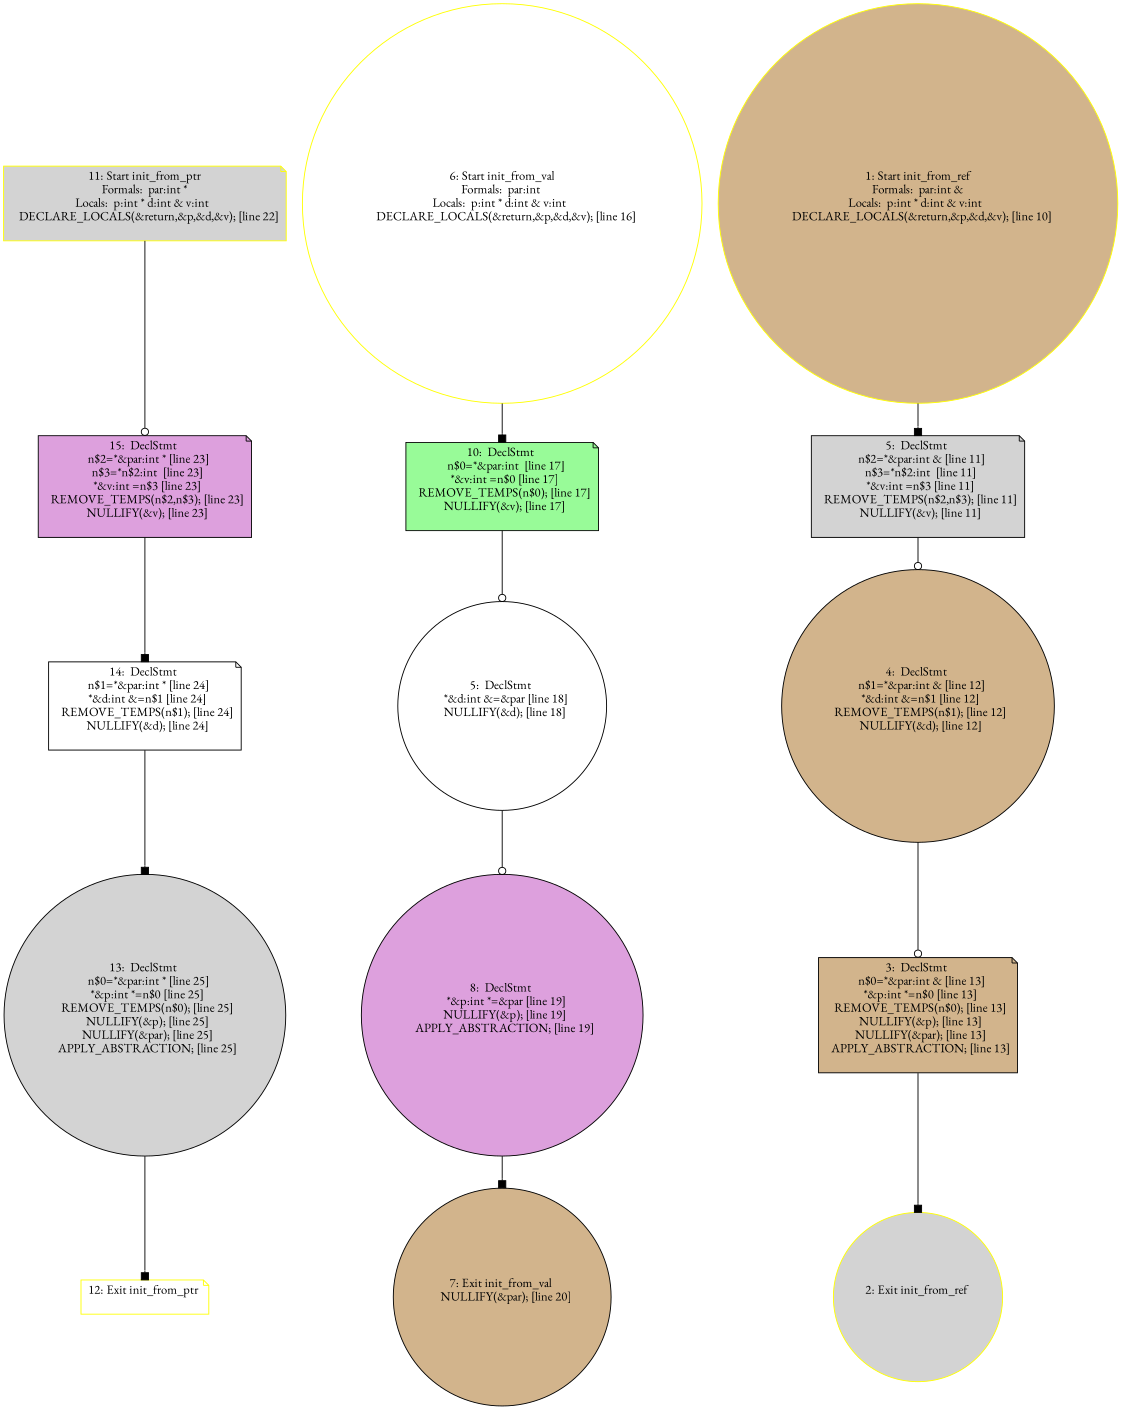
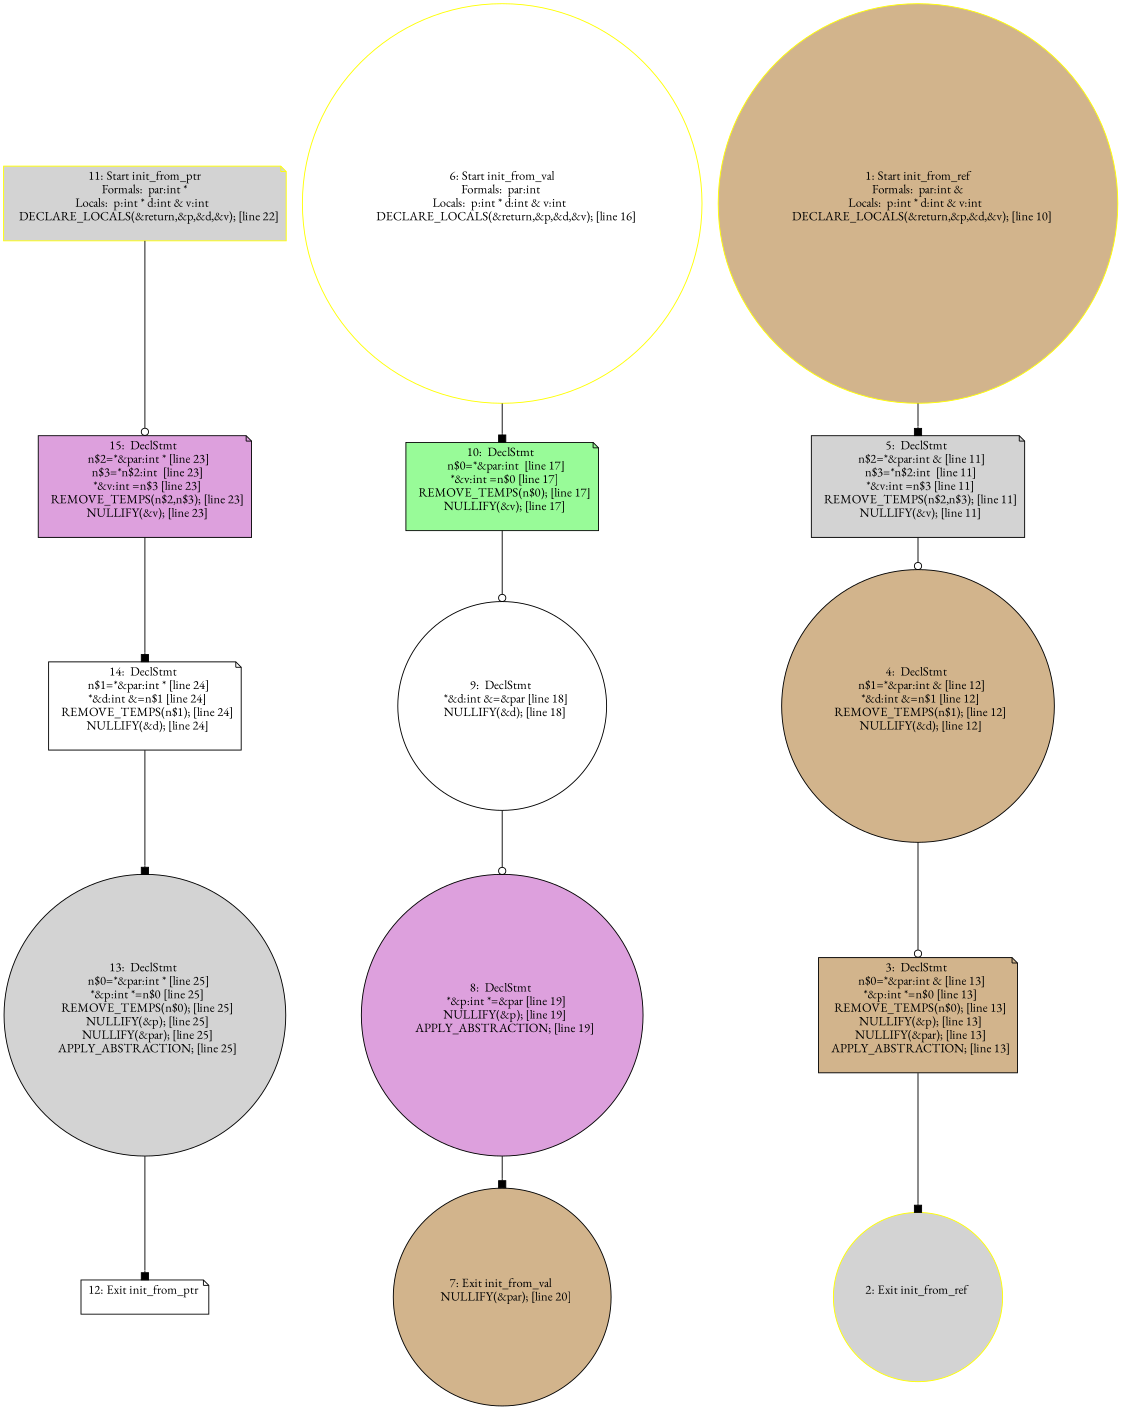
  digraph {
    fontname="EB Garamond"
    node [fillcolor=white fontname="EB Garamond" shape=circle style=filled]
    edge [arrowhead=box fontname="EB Garamond"]
    n1 [fillcolor=plum label="15:  DeclStmt \n   n$2=*&par:int * [line 23]\n  n$3=*n$2:int  [line 23]\n  *&v:int =n$3 [line 23]\n  REMOVE_TEMPS(n$2,n$3); [line 23]\n  NULLIFY(&v); [line 23]\n " shape=note]
    n2 [label="14:  DeclStmt \n   n$1=*&par:int * [line 24]\n  *&d:int &=n$1 [line 24]\n  REMOVE_TEMPS(n$1); [line 24]\n  NULLIFY(&d); [line 24]\n " shape=note]
    n3 [fillcolor=lightgrey label="13:  DeclStmt \n   n$0=*&par:int * [line 25]\n  *&p:int *=n$0 [line 25]\n  REMOVE_TEMPS(n$0); [line 25]\n  NULLIFY(&p); [line 25]\n  NULLIFY(&par); [line 25]\n  APPLY_ABSTRACTION; [line 25]\n "]
-   n4 [color=yellow label="12: Exit init_from_ptr \n  " shape=note]
+   n4 [color=black label="12: Exit init_from_ptr \n  " shape=note]
    n5 [color=yellow fillcolor=lightgrey label="11: Start init_from_ptr\nFormals:  par:int *\nLocals:  p:int * d:int & v:int  \n   DECLARE_LOCALS(&return,&p,&d,&v); [line 22]\n " shape=note]
    n6 [fillcolor=palegreen label="10:  DeclStmt \n   n$0=*&par:int  [line 17]\n  *&v:int =n$0 [line 17]\n  REMOVE_TEMPS(n$0); [line 17]\n  NULLIFY(&v); [line 17]\n " shape=note]
-   n7 [label="5:  DeclStmt \n   *&d:int &=&par [line 18]\n  NULLIFY(&d); [line 18]\n "]
+   n7 [label="9:  DeclStmt \n   *&d:int &=&par [line 18]\n  NULLIFY(&d); [line 18]\n "]
    n8 [fillcolor=plum label="8:  DeclStmt \n   *&p:int *=&par [line 19]\n  NULLIFY(&p); [line 19]\n  APPLY_ABSTRACTION; [line 19]\n "]
    n9 [color=black fillcolor=tan label="7: Exit init_from_val \n   NULLIFY(&par); [line 20]\n "]
    n10 [color=yellow label="6: Start init_from_val\nFormals:  par:int \nLocals:  p:int * d:int & v:int  \n   DECLARE_LOCALS(&return,&p,&d,&v); [line 16]\n "]
    n11 [fillcolor=lightgrey label="5:  DeclStmt \n   n$2=*&par:int & [line 11]\n  n$3=*n$2:int  [line 11]\n  *&v:int =n$3 [line 11]\n  REMOVE_TEMPS(n$2,n$3); [line 11]\n  NULLIFY(&v); [line 11]\n " shape=note]
    n12 [fillcolor=tan label="4:  DeclStmt \n   n$1=*&par:int & [line 12]\n  *&d:int &=n$1 [line 12]\n  REMOVE_TEMPS(n$1); [line 12]\n  NULLIFY(&d); [line 12]\n "]
    n13 [fillcolor=tan label="3:  DeclStmt \n   n$0=*&par:int & [line 13]\n  *&p:int *=n$0 [line 13]\n  REMOVE_TEMPS(n$0); [line 13]\n  NULLIFY(&p); [line 13]\n  NULLIFY(&par); [line 13]\n  APPLY_ABSTRACTION; [line 13]\n " shape=note]
    n14 [color=yellow fillcolor=lightgrey label="2: Exit init_from_ref \n  "]
    n15 [color=yellow fillcolor=tan label="1: Start init_from_ref\nFormals:  par:int &\nLocals:  p:int * d:int & v:int  \n   DECLARE_LOCALS(&return,&p,&d,&v); [line 10]\n "]
    n1 -> n2
    n2 -> n3
    n3 -> n4
    n5 -> n1 [arrowhead=odot]
    n6 -> n7 [arrowhead=odot]
    n7 -> n8 [arrowhead=odot]
    n8 -> n9
    n10 -> n6
    n11 -> n12 [arrowhead=odot]
    n12 -> n13 [arrowhead=odot]
    n13 -> n14
    n15 -> n11
  }
